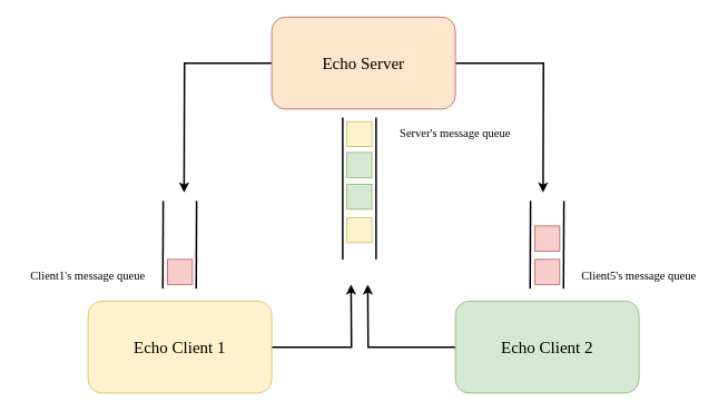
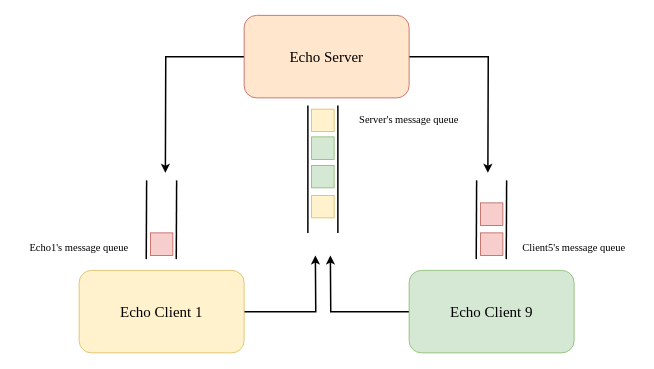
  <mxCell id="0" />
  <mxCell id="1" parent="0" />
  <mxCell id="2" style="edgeStyle=orthogonalEdgeStyle;rounded=0;orthogonalLoop=1;jettySize=auto;html=1;exitX=0;exitY=0.5;exitDx=0;exitDy=0;strokeWidth=2;" edge="1" parent="1" source="4"><mxGeometry relative="1" as="geometry"><mxPoint x="220" y="230" as="targetPoint" /></mxGeometry></mxCell>
  <mxCell id="3" style="edgeStyle=orthogonalEdgeStyle;rounded=0;orthogonalLoop=1;jettySize=auto;html=1;exitX=1;exitY=0.5;exitDx=0;exitDy=0;strokeWidth=2;" edge="1" parent="1" source="4"><mxGeometry relative="1" as="geometry"><mxPoint x="650" y="230" as="targetPoint" /></mxGeometry></mxCell>
  <mxCell id="4" value="&lt;font style=&quot;font-size: 20px&quot; face=&quot;Comic Sans MS&quot;&gt;Echo Server&lt;/font&gt;" style="rounded=1;whiteSpace=wrap;html=1;fillColor=#ffe6cc;strokeColor=#b85450;" vertex="1" parent="1"><mxGeometry x="325" y="20" width="220" height="110" as="geometry" /></mxCell>
  <mxCell id="5" style="edgeStyle=orthogonalEdgeStyle;rounded=0;orthogonalLoop=1;jettySize=auto;html=1;exitX=1;exitY=0.5;exitDx=0;exitDy=0;strokeWidth=2;" edge="1" parent="1" source="6"><mxGeometry relative="1" as="geometry"><mxPoint x="420" y="340" as="targetPoint" /></mxGeometry></mxCell>
  <mxCell id="6" value="&lt;font style=&quot;font-size: 20px&quot; face=&quot;Comic Sans MS&quot;&gt;Echo Client 1&lt;/font&gt;" style="rounded=1;whiteSpace=wrap;html=1;fillColor=#fff2cc;strokeColor=#d6b656;" vertex="1" parent="1"><mxGeometry x="105" y="360" width="220" height="110" as="geometry" /></mxCell>
  <mxCell id="7" style="edgeStyle=orthogonalEdgeStyle;rounded=0;orthogonalLoop=1;jettySize=auto;html=1;exitX=0;exitY=0.5;exitDx=0;exitDy=0;strokeWidth=2;" edge="1" parent="1" source="8"><mxGeometry relative="1" as="geometry"><mxPoint x="440" y="340" as="targetPoint" /></mxGeometry></mxCell>
- <mxCell id="8" value="&lt;font style=&quot;font-size: 20px&quot; face=&quot;Comic Sans MS&quot;&gt;Echo Client 2&lt;/font&gt;" style="rounded=1;whiteSpace=wrap;html=1;fillColor=#d5e8d4;strokeColor=#82b366;" vertex="1" parent="1"><mxGeometry x="545" y="360" width="220" height="110" as="geometry" /></mxCell>
+ <mxCell id="8" value="&lt;font style=&quot;font-size: 20px&quot; face=&quot;Comic Sans MS&quot;&gt;Echo Client 9&lt;/font&gt;" style="rounded=1;whiteSpace=wrap;html=1;fillColor=#d5e8d4;strokeColor=#82b366;" vertex="1" parent="1"><mxGeometry x="545" y="360" width="220" height="110" as="geometry" /></mxCell>
  <mxCell id="9" value="" style="endArrow=none;html=1;strokeWidth=2;" edge="1" parent="1"><mxGeometry width="50" height="50" relative="1" as="geometry"><mxPoint x="410" y="310" as="sourcePoint" /><mxPoint x="410" y="140" as="targetPoint" /></mxGeometry></mxCell>
  <mxCell id="10" value="" style="endArrow=none;html=1;strokeWidth=2;" edge="1" parent="1"><mxGeometry width="50" height="50" relative="1" as="geometry"><mxPoint x="450" y="310" as="sourcePoint" /><mxPoint x="450" y="140" as="targetPoint" /></mxGeometry></mxCell>
  <mxCell id="11" value="&lt;font style=&quot;font-size: 14px&quot; face=&quot;Comic Sans MS&quot;&gt;Server's message queue&lt;/font&gt;" style="text;html=1;strokeColor=none;fillColor=none;align=center;verticalAlign=middle;whiteSpace=wrap;rounded=0;" vertex="1" parent="1"><mxGeometry x="460" y="150" width="170" height="20" as="geometry" /></mxCell>
  <mxCell id="12" value="" style="rounded=0;whiteSpace=wrap;html=1;fillColor=#fff2cc;strokeColor=#d6b656;" vertex="1" parent="1"><mxGeometry x="415" y="145" width="30" height="30" as="geometry" /></mxCell>
  <mxCell id="13" value="" style="rounded=0;whiteSpace=wrap;html=1;fillColor=#d5e8d4;strokeColor=#82b366;" vertex="1" parent="1"><mxGeometry x="415" y="182" width="30" height="30" as="geometry" /></mxCell>
  <mxCell id="14" value="" style="rounded=0;whiteSpace=wrap;html=1;fillColor=#d5e8d4;strokeColor=#82b366;" vertex="1" parent="1"><mxGeometry x="415" y="220" width="30" height="30" as="geometry" /></mxCell>
  <mxCell id="15" value="" style="rounded=0;whiteSpace=wrap;html=1;fillColor=#fff2cc;strokeColor=#d6b656;" vertex="1" parent="1"><mxGeometry x="415" y="260" width="30" height="30" as="geometry" /></mxCell>
  <mxCell id="16" value="" style="endArrow=none;html=1;strokeWidth=2;" edge="1" parent="1"><mxGeometry width="50" height="50" relative="1" as="geometry"><mxPoint x="194.5" y="345" as="sourcePoint" /><mxPoint x="195" y="240" as="targetPoint" /></mxGeometry></mxCell>
  <mxCell id="17" value="" style="endArrow=none;html=1;strokeWidth=2;" edge="1" parent="1"><mxGeometry width="50" height="50" relative="1" as="geometry"><mxPoint x="234.5" y="345" as="sourcePoint" /><mxPoint x="235" y="240" as="targetPoint" /></mxGeometry></mxCell>
  <mxCell id="18" value="" style="endArrow=none;html=1;strokeWidth=2;" edge="1" parent="1"><mxGeometry width="50" height="50" relative="1" as="geometry"><mxPoint x="634.5" y="345" as="sourcePoint" /><mxPoint x="635" y="240" as="targetPoint" /></mxGeometry></mxCell>
  <mxCell id="19" value="" style="endArrow=none;html=1;strokeWidth=2;" edge="1" parent="1"><mxGeometry width="50" height="50" relative="1" as="geometry"><mxPoint x="674.5" y="345" as="sourcePoint" /><mxPoint x="675" y="240" as="targetPoint" /></mxGeometry></mxCell>
  <mxCell id="20" value="" style="rounded=0;whiteSpace=wrap;html=1;fillColor=#f8cecc;strokeColor=#b85450;" vertex="1" parent="1"><mxGeometry x="200" y="310" width="30" height="30" as="geometry" /></mxCell>
  <mxCell id="21" value="" style="rounded=0;whiteSpace=wrap;html=1;fillColor=#f8cecc;strokeColor=#b85450;" vertex="1" parent="1"><mxGeometry x="640" y="310" width="30" height="30" as="geometry" /></mxCell>
  <mxCell id="22" value="" style="rounded=0;whiteSpace=wrap;html=1;fillColor=#f8cecc;strokeColor=#b85450;" vertex="1" parent="1"><mxGeometry x="640" y="270" width="30" height="30" as="geometry" /></mxCell>
- <mxCell id="23" value="&lt;font style=&quot;font-size: 14px&quot; face=&quot;Comic Sans MS&quot;&gt;Client1's message queue&lt;/font&gt;" style="text;html=1;strokeColor=none;fillColor=none;align=center;verticalAlign=middle;whiteSpace=wrap;rounded=0;" vertex="1" parent="1"><mxGeometry x="20" y="320" width="170" height="20" as="geometry" /></mxCell>
+ <mxCell id="23" value="&lt;font style=&quot;font-size: 14px&quot; face=&quot;Comic Sans MS&quot;&gt;Echo1's message queue&lt;/font&gt;" style="text;html=1;strokeColor=none;fillColor=none;align=center;verticalAlign=middle;whiteSpace=wrap;rounded=0;" vertex="1" parent="1"><mxGeometry x="20" y="320" width="170" height="20" as="geometry" /></mxCell>
  <mxCell id="24" value="&lt;font style=&quot;font-size: 14px&quot; face=&quot;Comic Sans MS&quot;&gt;Client5's message queue&lt;/font&gt;" style="text;html=1;strokeColor=none;fillColor=none;align=center;verticalAlign=middle;whiteSpace=wrap;rounded=0;" vertex="1" parent="1"><mxGeometry x="680" y="320" width="170" height="20" as="geometry" /></mxCell>
